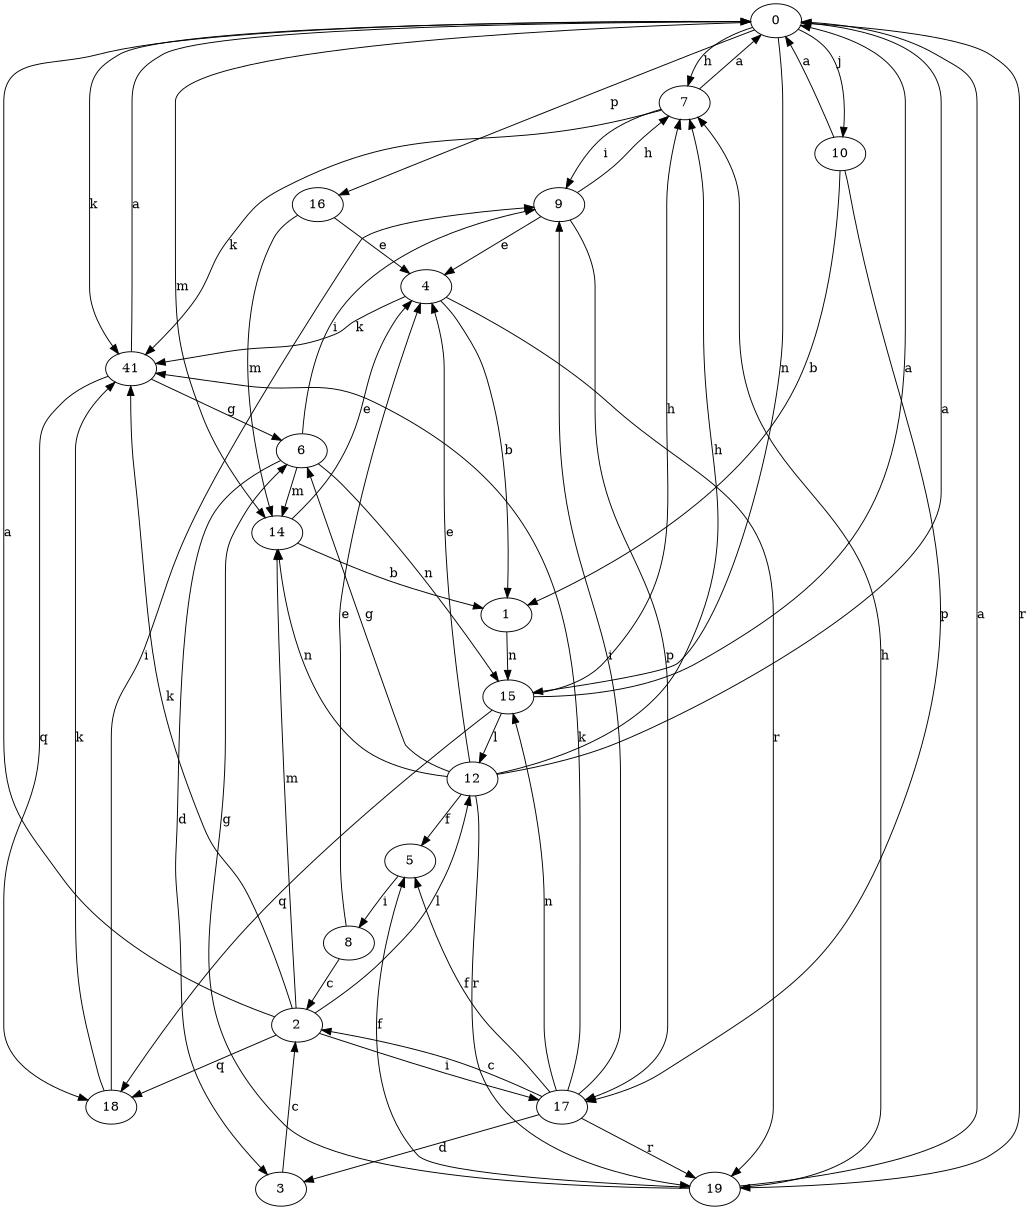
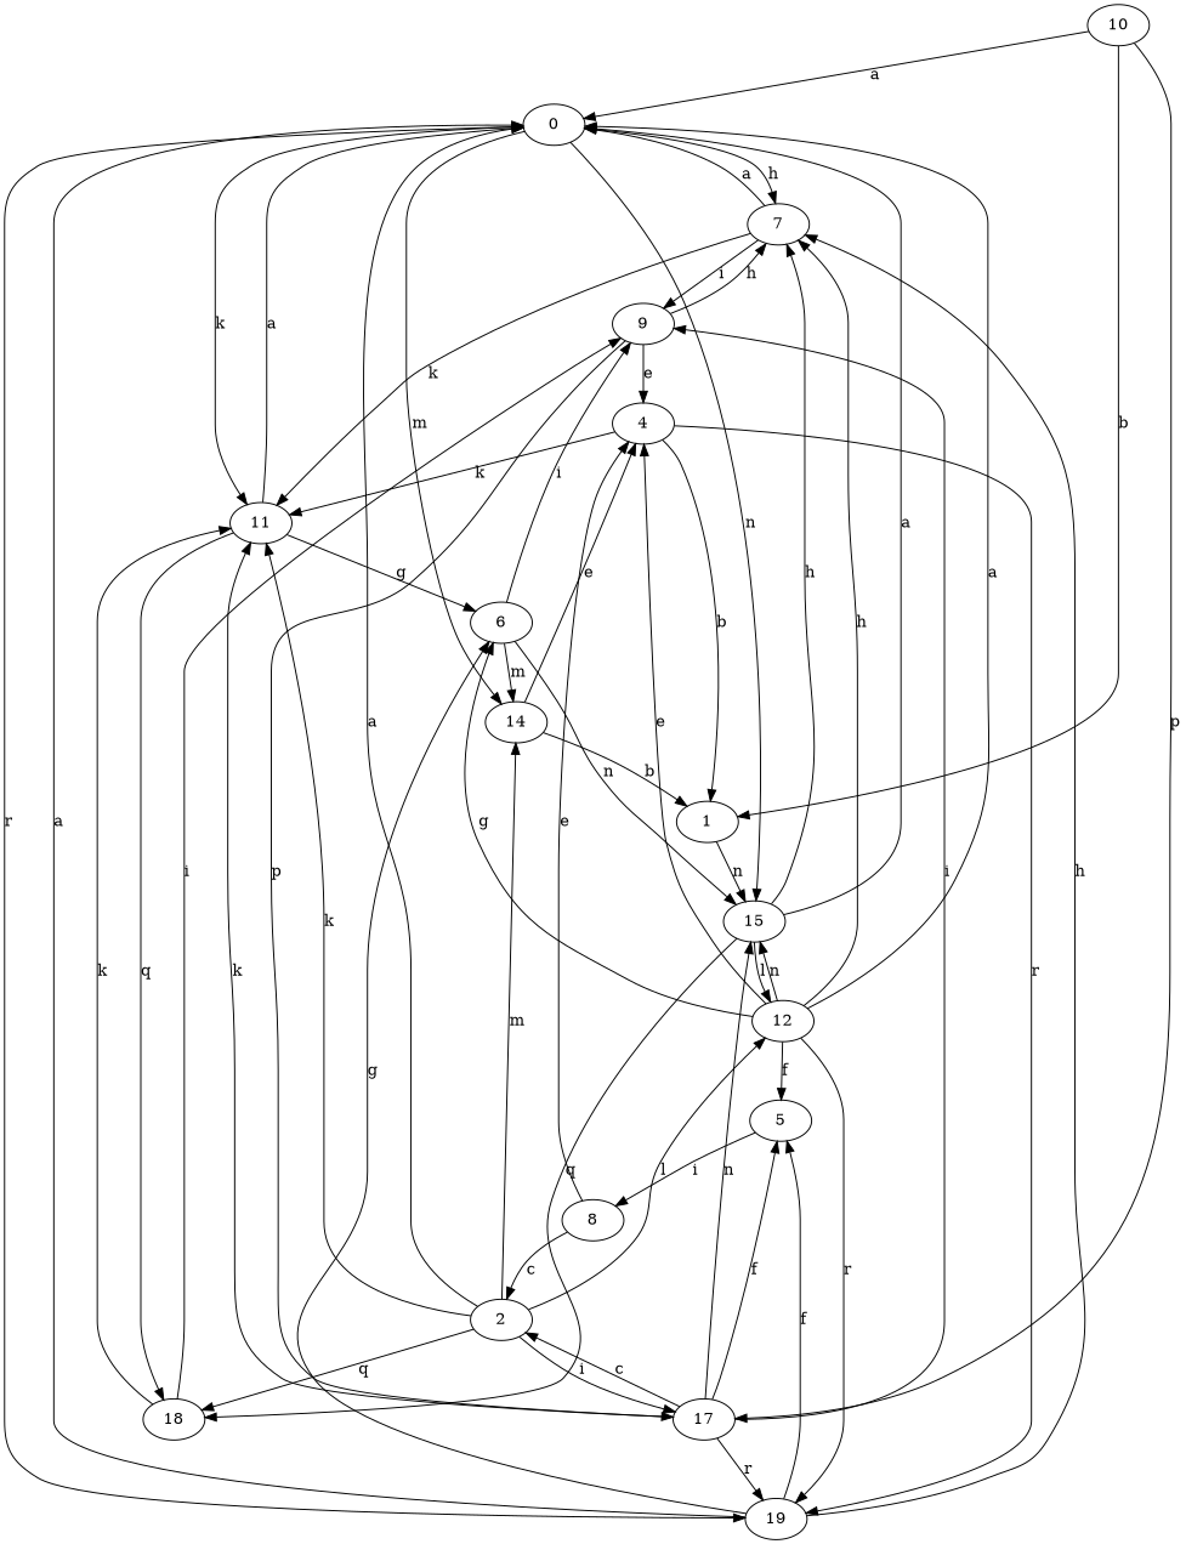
  strict digraph {
    0
    7
    10
-   11 [label=41]
+   11
    14
    15
-   16
    19
    9
    1
    17
    18
    6
    4
    12
    5
    2
-   3
    8
    0 -> 7 [label=h]
-   0 -> 10 [label=j]
    0 -> 11 [label=k]
    0 -> 14 [label=m]
    0 -> 15 [label=n]
-   0 -> 16 [label=p]
    0 -> 19 [label=r]
    7 -> 0 [label=a]
    7 -> 11 [label=k]
    7 -> 9 [label=i]
    10 -> 0 [label=a]
    10 -> 1 [label=b]
    10 -> 17 [label=p]
    11 -> 0 [label=a]
    11 -> 18 [label=q]
    11 -> 6 [label=g]
    14 -> 1 [label=b]
    14 -> 4 [label=e]
    15 -> 0 [label=a]
    15 -> 7 [label=h]
    15 -> 18 [label=q]
    15 -> 12 [label=l]
-   16 -> 14 [label=m]
-   16 -> 4 [label=e]
    19 -> 0 [label=a]
    19 -> 7 [label=h]
    19 -> 6 [label=g]
    19 -> 5 [label=f]
    9 -> 7 [label=h]
    9 -> 17 [label=p]
    9 -> 4 [label=e]
    1 -> 15 [label=n]
    17 -> 11 [label=k]
    17 -> 15 [label=n]
    17 -> 19 [label=r]
    17 -> 9 [label=i]
    17 -> 5 [label=f]
    17 -> 2 [label=c]
-   17 -> 3 [label=d]
    18 -> 11 [label=k]
    18 -> 9 [label=i]
    6 -> 14 [label=m]
    6 -> 15 [label=n]
    6 -> 9 [label=i]
-   6 -> 3 [label=d]
    4 -> 11 [label=k]
    4 -> 19 [label=r]
    4 -> 1 [label=b]
    12 -> 0 [label=a]
    12 -> 7 [label=h]
-   12 -> 14 [label=n]
+   12 -> 15 [label=n]
    12 -> 19 [label=r]
    12 -> 6 [label=g]
    12 -> 4 [label=e]
    12 -> 5 [label=f]
    5 -> 8 [label=i]
    2 -> 0 [label=a]
    2 -> 11 [label=k]
    2 -> 14 [label=m]
    2 -> 17 [label=i]
    2 -> 18 [label=q]
    2 -> 12 [label=l]
-   3 -> 2 [label=c]
    8 -> 4 [label=e]
    8 -> 2 [label=c]
  }
